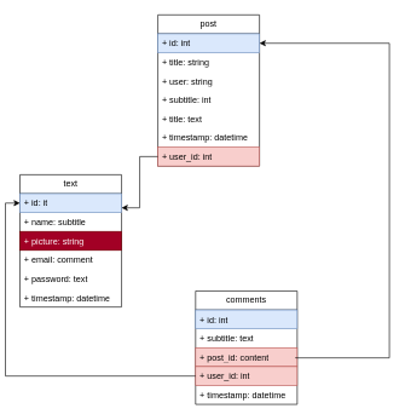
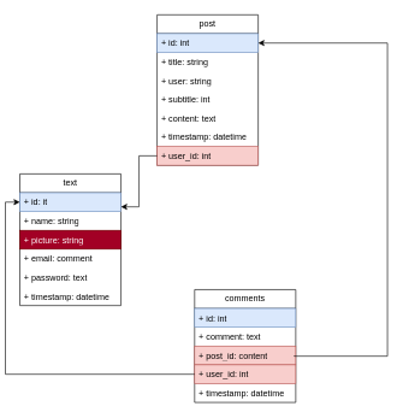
  <mxCell id="0" />
  <mxCell id="1" parent="0" />
  <mxCell id="2" value="text" style="swimlane;fontStyle=0;childLayout=stackLayout;horizontal=1;startSize=26;fillColor=none;horizontalStack=0;resizeParent=1;resizeParentMax=0;resizeLast=0;collapsible=1;marginBottom=0;whiteSpace=wrap;html=1;" parent="1" vertex="1"><mxGeometry x="20" y="240" width="140" height="182" as="geometry"><mxRectangle x="110" y="120" width="60" height="30" as="alternateBounds" /></mxGeometry></mxCell>
  <mxCell id="3" value="+ id: it" style="text;strokeColor=#6c8ebf;fillColor=#dae8fc;align=left;verticalAlign=top;spacingLeft=4;spacingRight=4;overflow=hidden;rotatable=0;points=[[0,0.5],[1,0.5]];portConstraint=eastwest;whiteSpace=wrap;html=1;" parent="2" vertex="1"><mxGeometry y="26" width="140" height="26" as="geometry" /></mxCell>
- <mxCell id="4" value="+ name: subtitle" style="text;strokeColor=none;fillColor=none;align=left;verticalAlign=top;spacingLeft=4;spacingRight=4;overflow=hidden;rotatable=0;points=[[0,0.5],[1,0.5]];portConstraint=eastwest;whiteSpace=wrap;html=1;" parent="2" vertex="1"><mxGeometry y="52" width="140" height="26" as="geometry" /></mxCell>
+ <mxCell id="4" value="+ name: string" style="text;strokeColor=none;fillColor=none;align=left;verticalAlign=top;spacingLeft=4;spacingRight=4;overflow=hidden;rotatable=0;points=[[0,0.5],[1,0.5]];portConstraint=eastwest;whiteSpace=wrap;html=1;" parent="2" vertex="1"><mxGeometry y="52" width="140" height="26" as="geometry" /></mxCell>
  <mxCell id="5" value="+ picture: string" style="text;strokeColor=#6F0000;fillColor=#a20025;align=left;verticalAlign=top;spacingLeft=4;spacingRight=4;overflow=hidden;rotatable=0;points=[[0,0.5],[1,0.5]];portConstraint=eastwest;whiteSpace=wrap;html=1;fontColor=#ffffff;" vertex="1" parent="2"><mxGeometry y="78" width="140" height="26" as="geometry" /></mxCell>
  <mxCell id="6" value="+ email: comment" style="text;strokeColor=none;fillColor=none;align=left;verticalAlign=top;spacingLeft=4;spacingRight=4;overflow=hidden;rotatable=0;points=[[0,0.5],[1,0.5]];portConstraint=eastwest;whiteSpace=wrap;html=1;" parent="2" vertex="1"><mxGeometry y="104" width="140" height="26" as="geometry" /></mxCell>
  <mxCell id="7" value="+ password: text" style="text;strokeColor=none;fillColor=none;align=left;verticalAlign=top;spacingLeft=4;spacingRight=4;overflow=hidden;rotatable=0;points=[[0,0.5],[1,0.5]];portConstraint=eastwest;whiteSpace=wrap;html=1;" parent="2" vertex="1"><mxGeometry y="130" width="140" height="26" as="geometry" /></mxCell>
  <mxCell id="8" value="+ timestamp: datetime" style="text;strokeColor=none;fillColor=none;align=left;verticalAlign=top;spacingLeft=4;spacingRight=4;overflow=hidden;rotatable=0;points=[[0,0.5],[1,0.5]];portConstraint=eastwest;whiteSpace=wrap;html=1;" parent="2" vertex="1"><mxGeometry y="156" width="140" height="26" as="geometry" /></mxCell>
  <mxCell id="9" value="post" style="swimlane;fontStyle=0;childLayout=stackLayout;horizontal=1;startSize=26;fillColor=none;horizontalStack=0;resizeParent=1;resizeParentMax=0;resizeLast=0;collapsible=1;marginBottom=0;whiteSpace=wrap;html=1;" parent="1" vertex="1"><mxGeometry x="210" y="20" width="140" height="208" as="geometry" /></mxCell>
  <mxCell id="10" value="+ id: int" style="text;strokeColor=#6c8ebf;fillColor=#dae8fc;align=left;verticalAlign=top;spacingLeft=4;spacingRight=4;overflow=hidden;rotatable=0;points=[[0,0.5],[1,0.5]];portConstraint=eastwest;whiteSpace=wrap;html=1;" parent="9" vertex="1"><mxGeometry y="26" width="140" height="26" as="geometry" /></mxCell>
  <mxCell id="11" value="+ title: string" style="text;strokeColor=none;fillColor=none;align=left;verticalAlign=top;spacingLeft=4;spacingRight=4;overflow=hidden;rotatable=0;points=[[0,0.5],[1,0.5]];portConstraint=eastwest;whiteSpace=wrap;html=1;" parent="9" vertex="1"><mxGeometry y="52" width="140" height="26" as="geometry" /></mxCell>
  <mxCell id="12" value="+ user: string" style="text;strokeColor=none;fillColor=none;align=left;verticalAlign=top;spacingLeft=4;spacingRight=4;overflow=hidden;rotatable=0;points=[[0,0.5],[1,0.5]];portConstraint=eastwest;whiteSpace=wrap;html=1;" parent="9" vertex="1"><mxGeometry y="78" width="140" height="26" as="geometry" /></mxCell>
  <mxCell id="13" value="+ subtitle: int" style="text;strokeColor=none;fillColor=none;align=left;verticalAlign=top;spacingLeft=4;spacingRight=4;overflow=hidden;rotatable=0;points=[[0,0.5],[1,0.5]];portConstraint=eastwest;whiteSpace=wrap;html=1;" parent="9" vertex="1"><mxGeometry y="104" width="140" height="26" as="geometry" /></mxCell>
- <mxCell id="14" value="+ title: text" style="text;strokeColor=none;fillColor=none;align=left;verticalAlign=top;spacingLeft=4;spacingRight=4;overflow=hidden;rotatable=0;points=[[0,0.5],[1,0.5]];portConstraint=eastwest;whiteSpace=wrap;html=1;" parent="9" vertex="1"><mxGeometry y="130" width="140" height="26" as="geometry" /></mxCell>
+ <mxCell id="14" value="+ content: text" style="text;strokeColor=none;fillColor=none;align=left;verticalAlign=top;spacingLeft=4;spacingRight=4;overflow=hidden;rotatable=0;points=[[0,0.5],[1,0.5]];portConstraint=eastwest;whiteSpace=wrap;html=1;" parent="9" vertex="1"><mxGeometry y="130" width="140" height="26" as="geometry" /></mxCell>
  <mxCell id="15" value="+ timestamp: datetime" style="text;strokeColor=none;fillColor=none;align=left;verticalAlign=top;spacingLeft=4;spacingRight=4;overflow=hidden;rotatable=0;points=[[0,0.5],[1,0.5]];portConstraint=eastwest;whiteSpace=wrap;html=1;" parent="9" vertex="1"><mxGeometry y="156" width="140" height="26" as="geometry" /></mxCell>
  <mxCell id="16" value="+ user_id: int" style="text;strokeColor=#b85450;fillColor=#f8cecc;align=left;verticalAlign=top;spacingLeft=4;spacingRight=4;overflow=hidden;rotatable=0;points=[[0,0.5],[1,0.5]];portConstraint=eastwest;whiteSpace=wrap;html=1;" parent="9" vertex="1"><mxGeometry y="182" width="140" height="26" as="geometry" /></mxCell>
  <mxCell id="17" value="comments" style="swimlane;fontStyle=0;childLayout=stackLayout;horizontal=1;startSize=26;fillColor=none;horizontalStack=0;resizeParent=1;resizeParentMax=0;resizeLast=0;collapsible=1;marginBottom=0;whiteSpace=wrap;html=1;" vertex="1" parent="1"><mxGeometry x="262" y="400" width="140" height="156" as="geometry" /></mxCell>
  <mxCell id="18" value="+ id: int" style="text;strokeColor=#6c8ebf;fillColor=#dae8fc;align=left;verticalAlign=top;spacingLeft=4;spacingRight=4;overflow=hidden;rotatable=0;points=[[0,0.5],[1,0.5]];portConstraint=eastwest;whiteSpace=wrap;html=1;" vertex="1" parent="17"><mxGeometry y="26" width="140" height="26" as="geometry" /></mxCell>
- <mxCell id="19" value="+ subtitle: text" style="text;strokeColor=none;fillColor=none;align=left;verticalAlign=top;spacingLeft=4;spacingRight=4;overflow=hidden;rotatable=0;points=[[0,0.5],[1,0.5]];portConstraint=eastwest;whiteSpace=wrap;html=1;" vertex="1" parent="17"><mxGeometry y="52" width="140" height="26" as="geometry" /></mxCell>
+ <mxCell id="19" value="+ comment: text" style="text;strokeColor=none;fillColor=none;align=left;verticalAlign=top;spacingLeft=4;spacingRight=4;overflow=hidden;rotatable=0;points=[[0,0.5],[1,0.5]];portConstraint=eastwest;whiteSpace=wrap;html=1;" vertex="1" parent="17"><mxGeometry y="52" width="140" height="26" as="geometry" /></mxCell>
  <mxCell id="20" value="+ post_id: content" style="text;strokeColor=#b85450;fillColor=#f8cecc;align=left;verticalAlign=top;spacingLeft=4;spacingRight=4;overflow=hidden;rotatable=0;points=[[0,0.5],[1,0.5]];portConstraint=eastwest;whiteSpace=wrap;html=1;" vertex="1" parent="17"><mxGeometry y="78" width="140" height="26" as="geometry" /></mxCell>
  <mxCell id="21" value="+ user_id: int" style="text;strokeColor=#b85450;fillColor=#f8cecc;align=left;verticalAlign=top;spacingLeft=4;spacingRight=4;overflow=hidden;rotatable=0;points=[[0,0.5],[1,0.5]];portConstraint=eastwest;whiteSpace=wrap;html=1;" vertex="1" parent="17"><mxGeometry y="104" width="140" height="26" as="geometry" /></mxCell>
  <mxCell id="22" value="+ timestamp: datetime" style="text;strokeColor=none;fillColor=none;align=left;verticalAlign=top;spacingLeft=4;spacingRight=4;overflow=hidden;rotatable=0;points=[[0,0.5],[1,0.5]];portConstraint=eastwest;whiteSpace=wrap;html=1;" vertex="1" parent="17"><mxGeometry y="130" width="140" height="26" as="geometry" /></mxCell>
  <mxCell id="23" style="edgeStyle=orthogonalEdgeStyle;rounded=0;orthogonalLoop=1;jettySize=auto;html=1;entryX=0;entryY=0.5;entryDx=0;entryDy=0;" edge="1" parent="1" source="21" target="3"><mxGeometry relative="1" as="geometry" /></mxCell>
  <mxCell id="24" style="edgeStyle=orthogonalEdgeStyle;rounded=0;orthogonalLoop=1;jettySize=auto;html=1;entryX=1;entryY=0.5;entryDx=0;entryDy=0;" edge="1" parent="1" target="10"><mxGeometry relative="1" as="geometry"><mxPoint x="400" y="491" as="sourcePoint" /><mxPoint x="390" y="160" as="targetPoint" /><Array as="points"><mxPoint x="400" y="492" /><mxPoint x="529" y="492" /><mxPoint x="529" y="59" /></Array></mxGeometry></mxCell>
  <mxCell id="25" style="edgeStyle=orthogonalEdgeStyle;rounded=0;orthogonalLoop=1;jettySize=auto;html=1;entryX=1;entryY=0.25;entryDx=0;entryDy=0;" edge="1" parent="1" source="16" target="2"><mxGeometry relative="1" as="geometry" /></mxCell>
